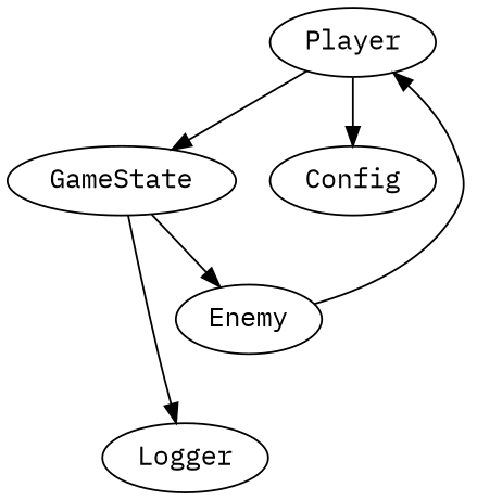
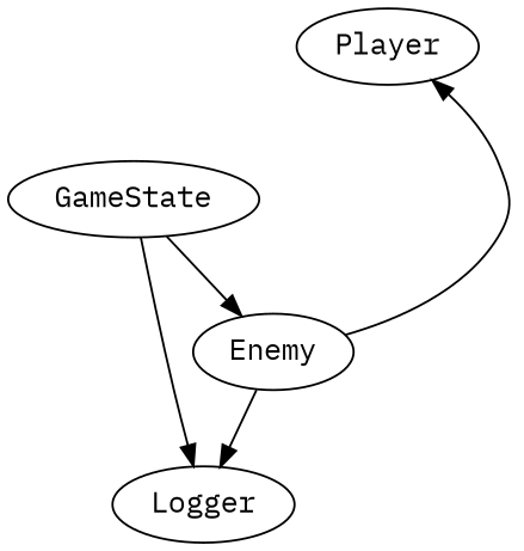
  digraph {
    fontname="IBM Plex Mono"
    node [fontname="IBM Plex Mono"]
    edge [fontname="IBM Plex Mono"]
    Player
    GameState
-   Config
    Enemy
    Logger
-   Player -> GameState
-   Player -> Config
    GameState -> Enemy
    GameState -> Logger
    Enemy -> Player
+   Enemy -> Logger
  }
